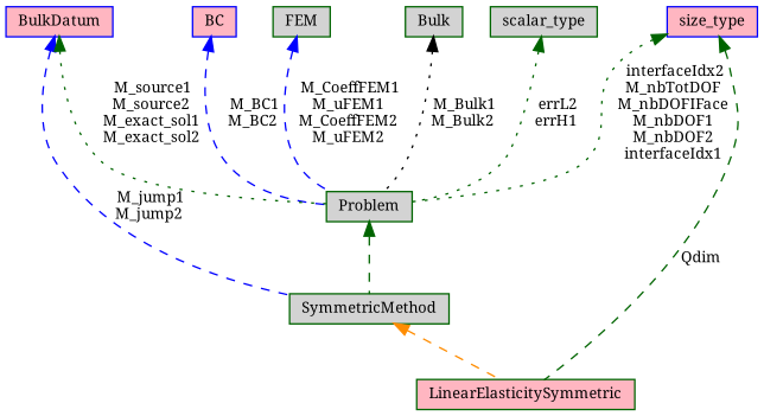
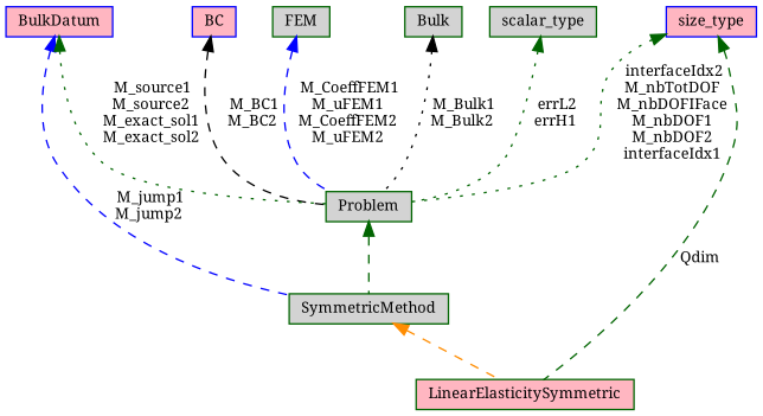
  digraph {
    fontname="Noto Serif"
    node [color=darkgreen fillcolor=lightgrey fontname="Noto Serif" fontsize=10 shape=record style=filled]
    edge [color=darkgreen dir=back fontname="Noto Serif" fontsize=10 labelfontname=Helvetica labelfontsize=10 style=dashed]
    n1 [fillcolor=lightpink fontcolor=black height=0.2 label=LinearElasticitySymmetric width=0.4]
    n2 [height=0.2 label=SymmetricMethod width=0.4]
    n3 [height=0.2 label=Problem width=0.4]
    n4 [color=blue fillcolor=lightpink height=0.2 label=BC width=0.4]
    n5 [color=blue fillcolor=lightpink height=0.2 label=BulkDatum width=0.4]
    n6 [height=0.2 label=FEM width=0.4]
    n7 [height=0.2 label=scalar_type width=0.4]
    n8 [color=blue fillcolor=lightpink height=0.2 label=size_type width=0.4]
    n9 [height=0.2 label=Bulk width=0.4]
    n2 -> n1 [color=darkorange]
    n3 -> n2
-   n4 -> n3 [color=blue label=" M_BC1\nM_BC2"]
+   n4 -> n3 [color=black label=" M_BC1\nM_BC2"]
    n5 -> n2 [color=blue label=" M_jump1\nM_jump2"]
    n5 -> n3 [label=" M_source1\nM_source2\nM_exact_sol1\nM_exact_sol2" style=dotted]
    n6 -> n3 [color=blue label=" M_CoeffFEM1\nM_uFEM1\nM_CoeffFEM2\nM_uFEM2"]
    n7 -> n3 [label=" errL2\nerrH1" style=dotted]
    n8 -> n1 [label=" Qdim"]
    n8 -> n3 [label=" interfaceIdx2\nM_nbTotDOF\nM_nbDOFIFace\nM_nbDOF1\nM_nbDOF2\ninterfaceIdx1" style=dotted]
    n9 -> n3 [color=black label=" M_Bulk1\nM_Bulk2" style=dotted]
  }
